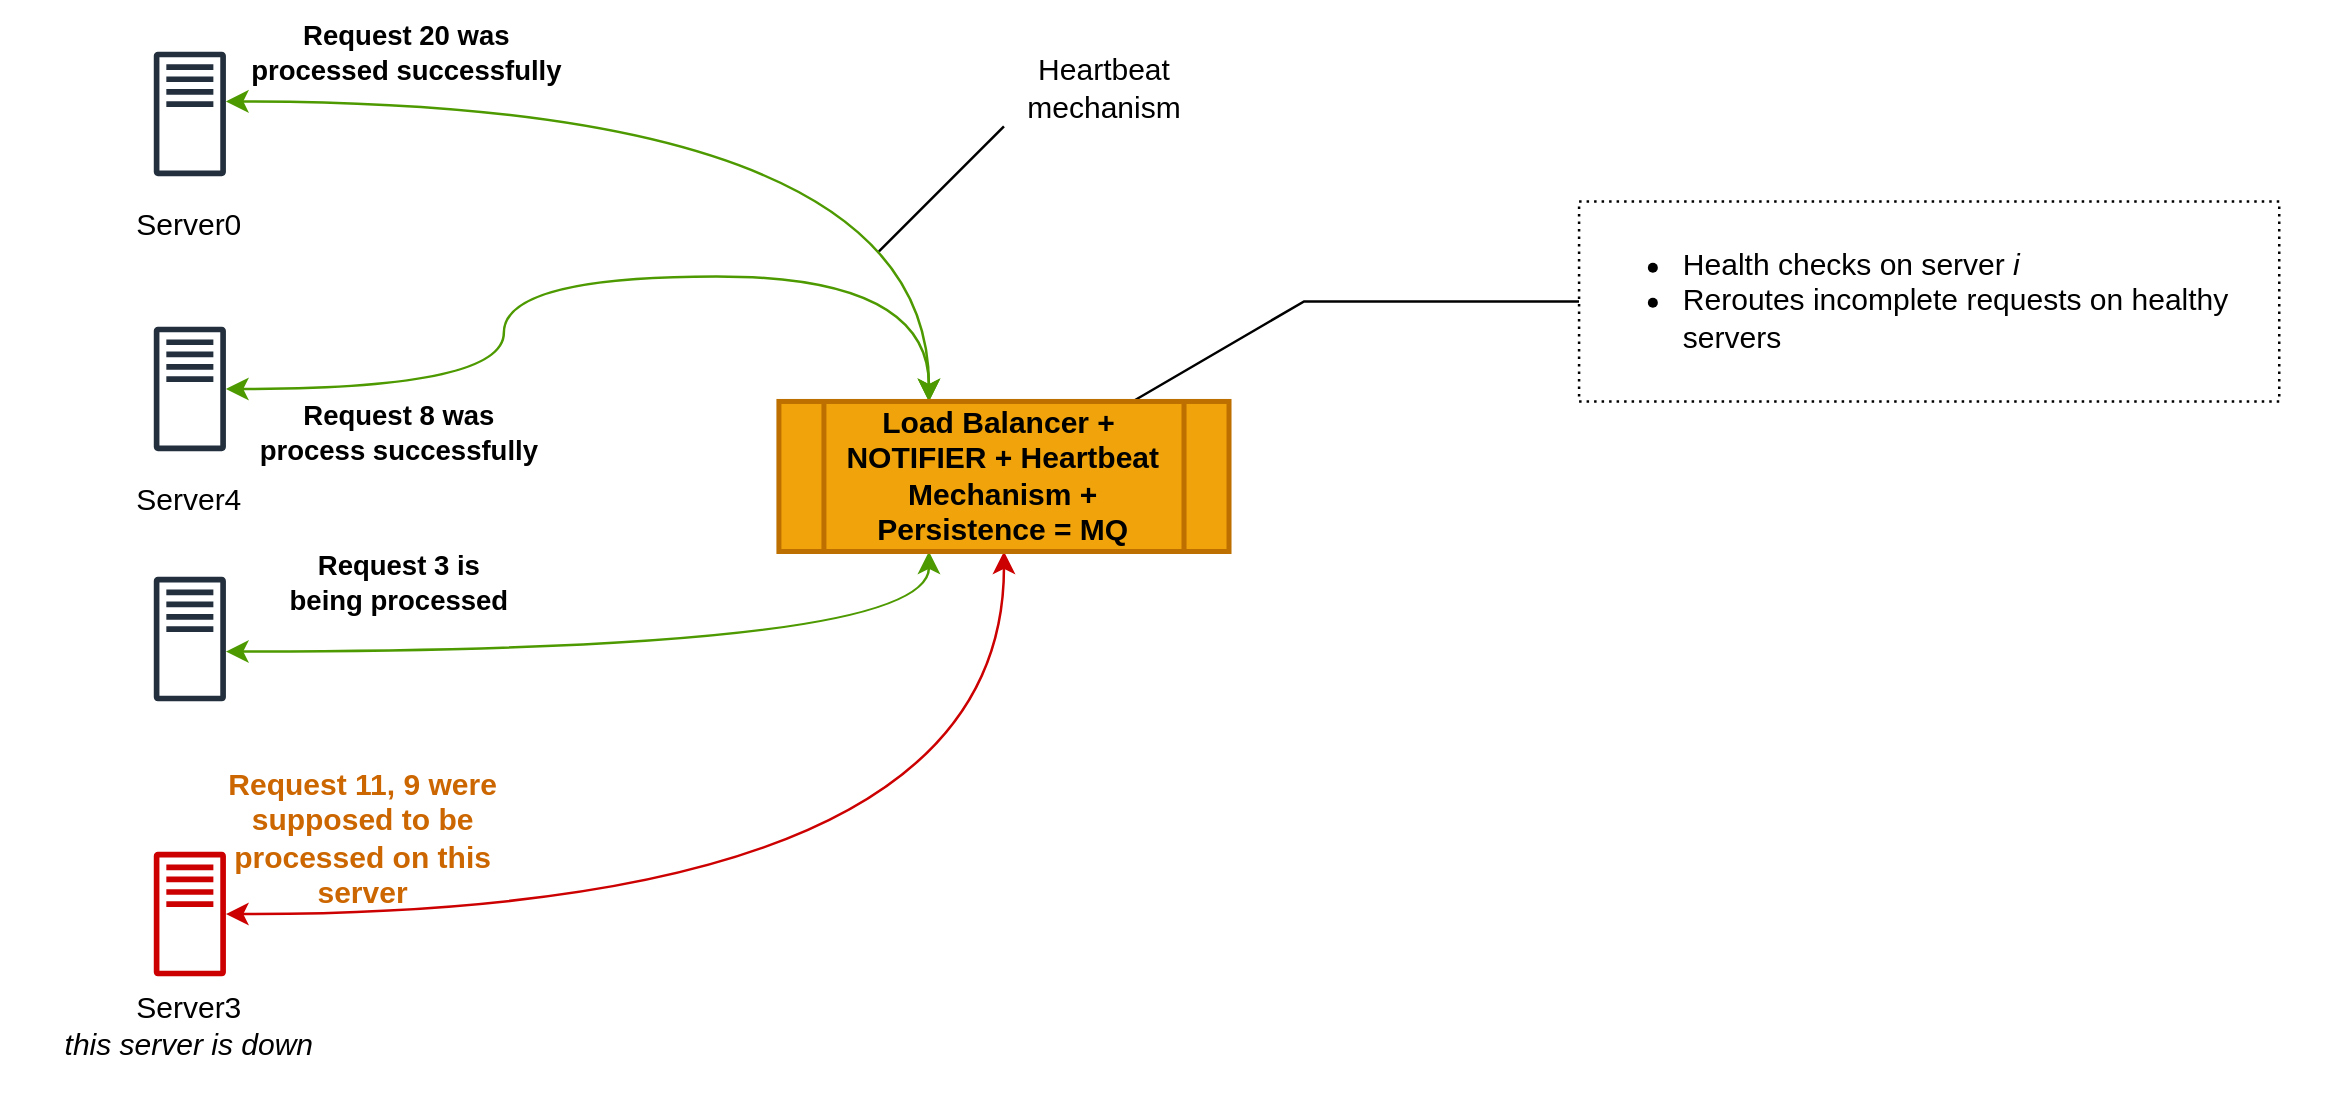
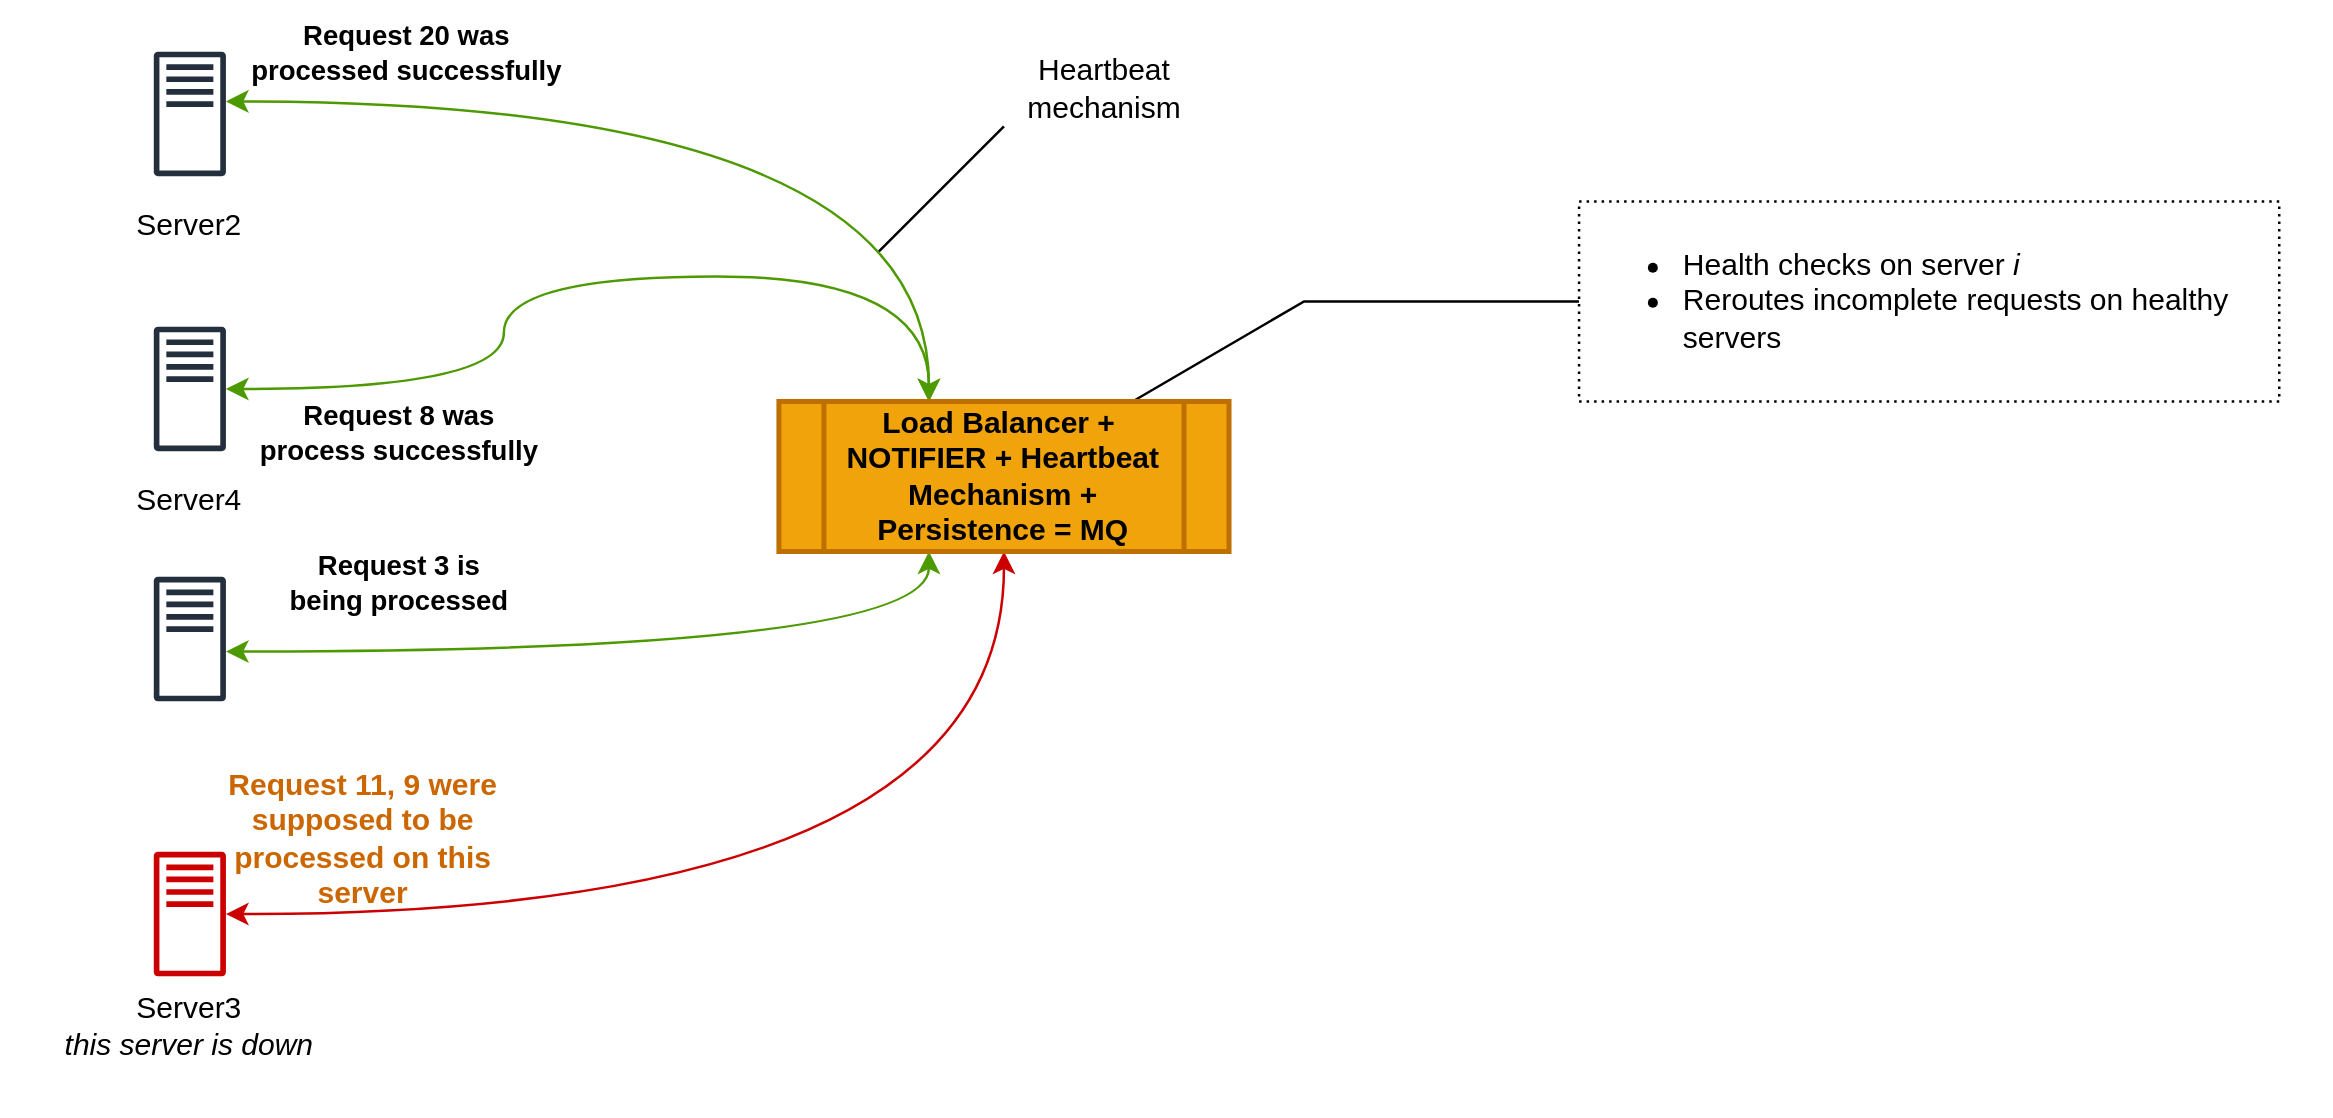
  <mxCell id="0" />
  <mxCell id="1" parent="0" />
  <mxCell id="2" value="" style="sketch=0;outlineConnect=0;fontColor=#232F3E;gradientColor=none;fillColor=#232F3D;strokeColor=none;dashed=0;verticalLabelPosition=bottom;verticalAlign=top;align=center;html=1;fontSize=12;fontStyle=0;aspect=fixed;pointerEvents=1;shape=mxgraph.aws4.traditional_server;" vertex="1" parent="1"><mxGeometry x="61" y="20" width="28.85" height="50" as="geometry" /></mxCell>
- <mxCell id="3" value="Server0" style="text;html=1;align=center;verticalAlign=middle;resizable=0;points=[];autosize=1;strokeColor=none;fillColor=none;" vertex="1" parent="1"><mxGeometry x="45.43" y="80" width="60" height="20" as="geometry" /></mxCell>
+ <mxCell id="3" value="Server2" style="text;html=1;align=center;verticalAlign=middle;resizable=0;points=[];autosize=1;strokeColor=none;fillColor=none;" vertex="1" parent="1"><mxGeometry x="45.43" y="80" width="60" height="20" as="geometry" /></mxCell>
  <mxCell id="4" value="" style="sketch=0;outlineConnect=0;fontColor=#232F3E;gradientColor=none;fillColor=#232F3D;strokeColor=none;dashed=0;verticalLabelPosition=bottom;verticalAlign=top;align=center;html=1;fontSize=12;fontStyle=0;aspect=fixed;pointerEvents=1;shape=mxgraph.aws4.traditional_server;" vertex="1" parent="1"><mxGeometry x="61" y="130" width="28.85" height="50" as="geometry" /></mxCell>
  <mxCell id="5" value="Server4" style="text;html=1;align=center;verticalAlign=middle;resizable=0;points=[];autosize=1;strokeColor=none;fillColor=none;" vertex="1" parent="1"><mxGeometry x="45.43" y="190" width="60" height="20" as="geometry" /></mxCell>
  <mxCell id="6" value="" style="sketch=0;outlineConnect=0;fontColor=#232F3E;gradientColor=none;fillColor=#232F3D;strokeColor=none;dashed=0;verticalLabelPosition=bottom;verticalAlign=top;align=center;html=1;fontSize=12;fontStyle=0;aspect=fixed;pointerEvents=1;shape=mxgraph.aws4.traditional_server;" vertex="1" parent="1"><mxGeometry x="61" y="230" width="28.85" height="50" as="geometry" /></mxCell>
  <mxCell id="7" value="" style="sketch=0;outlineConnect=0;fontColor=#232F3E;gradientColor=none;fillColor=#CC0000;strokeColor=none;dashed=0;verticalLabelPosition=bottom;verticalAlign=top;align=center;html=1;fontSize=12;fontStyle=0;aspect=fixed;pointerEvents=1;shape=mxgraph.aws4.traditional_server;" vertex="1" parent="1"><mxGeometry x="61" y="340" width="28.85" height="50" as="geometry" /></mxCell>
  <mxCell id="8" value="Server3&lt;br&gt;&lt;i&gt;this server is down&lt;/i&gt;" style="text;html=1;align=center;verticalAlign=middle;resizable=0;points=[];autosize=1;strokeColor=none;fillColor=none;" vertex="1" parent="1"><mxGeometry x="20.43" y="395" width="110" height="30" as="geometry" /></mxCell>
  <mxCell id="9" style="edgeStyle=orthogonalEdgeStyle;rounded=0;orthogonalLoop=1;jettySize=auto;html=1;curved=1;startArrow=classic;startFill=1;strokeColor=#4D9900;" edge="1" parent="1" source="15" target="2"><mxGeometry relative="1" as="geometry"><mxPoint x="261" y="190" as="targetPoint" /><Array as="points"><mxPoint x="371" y="40" /></Array></mxGeometry></mxCell>
  <mxCell id="10" value="Request 20 was &lt;br&gt;processed successfully" style="edgeLabel;html=1;align=center;verticalAlign=middle;resizable=0;points=[];fontStyle=1" vertex="1" connectable="0" parent="9"><mxGeometry x="0.626" y="1" relative="1" as="geometry"><mxPoint x="-4" y="-21" as="offset" /></mxGeometry></mxCell>
  <mxCell id="11" style="edgeStyle=orthogonalEdgeStyle;curved=1;rounded=0;orthogonalLoop=1;jettySize=auto;html=1;startArrow=classic;startFill=1;strokeColor=#4D9900;" edge="1" parent="1" source="15" target="4"><mxGeometry relative="1" as="geometry"><Array as="points"><mxPoint x="371" y="110" /><mxPoint x="201" y="110" /><mxPoint x="201" y="155" /></Array></mxGeometry></mxCell>
  <mxCell id="12" style="edgeStyle=orthogonalEdgeStyle;curved=1;rounded=0;orthogonalLoop=1;jettySize=auto;html=1;startArrow=classic;startFill=1;strokeColor=#4D9900;" edge="1" parent="1" source="15" target="6"><mxGeometry relative="1" as="geometry"><Array as="points"><mxPoint x="371" y="260" /></Array></mxGeometry></mxCell>
  <mxCell id="13" style="edgeStyle=orthogonalEdgeStyle;curved=1;rounded=0;orthogonalLoop=1;jettySize=auto;html=1;startArrow=classic;startFill=1;strokeColor=#CC0000;" edge="1" parent="1" source="15" target="7"><mxGeometry relative="1" as="geometry"><Array as="points"><mxPoint x="401" y="365" /></Array></mxGeometry></mxCell>
  <mxCell id="14" value="" style="rounded=0;orthogonalLoop=1;jettySize=auto;html=1;endArrow=none;endFill=0;" edge="1" parent="1" source="15" target="16"><mxGeometry relative="1" as="geometry"><Array as="points"><mxPoint x="521" y="120" /></Array></mxGeometry></mxCell>
  <mxCell id="15" value="&lt;b&gt;Load Balancer +&amp;nbsp;&lt;br&gt;NOTIFIER + Heartbeat Mechanism + Persistence = MQ&lt;/b&gt;" style="shape=process;whiteSpace=wrap;html=1;backgroundOutline=1;fillColor=#f0a30a;strokeColor=#BD7000;fontColor=#000000;strokeWidth=2;" vertex="1" parent="1"><mxGeometry x="311" y="160" width="180" height="60" as="geometry" /></mxCell>
  <mxCell id="16" value="&lt;ul&gt;&lt;li&gt;Health checks on server &lt;i&gt;i&amp;nbsp;&lt;/i&gt;&lt;/li&gt;&lt;li&gt;Reroutes incomplete requests on healthy servers&lt;/li&gt;&lt;/ul&gt;" style="whiteSpace=wrap;html=1;strokeWidth=1;dashed=1;dashPattern=1 2;align=left;horizontal=1;verticalAlign=top;" vertex="1" parent="1"><mxGeometry x="631" y="80" width="280" height="80" as="geometry" /></mxCell>
  <mxCell id="17" value="&lt;font&gt;Request 8 was &lt;br&gt;process successfully&lt;/font&gt;" style="edgeLabel;html=1;align=center;verticalAlign=middle;resizable=0;points=[];fontStyle=1;fontColor=#000000;" vertex="1" connectable="0" parent="1"><mxGeometry x="141.003" y="170" as="geometry"><mxPoint x="17" y="2" as="offset" /></mxGeometry></mxCell>
  <mxCell id="18" value="" style="endArrow=none;html=1;rounded=0;fontColor=#CC0000;strokeColor=#000000;" edge="1" parent="1"><mxGeometry width="50" height="50" relative="1" as="geometry"><mxPoint x="351" y="100" as="sourcePoint" /><mxPoint x="401" y="50" as="targetPoint" /></mxGeometry></mxCell>
  <mxCell id="19" value="&lt;font color=&quot;#000000&quot;&gt;Heartbeat &lt;br&gt;mechanism&lt;/font&gt;" style="text;html=1;align=center;verticalAlign=middle;resizable=0;points=[];autosize=1;strokeColor=none;fillColor=none;fontColor=#CC0000;" vertex="1" parent="1"><mxGeometry x="401" y="20" width="80" height="30" as="geometry" /></mxCell>
  <mxCell id="20" value="Request 11, 9 were supposed to be processed on this server" style="text;html=1;strokeColor=none;fillColor=none;align=center;verticalAlign=middle;whiteSpace=wrap;rounded=0;dashed=1;dashPattern=1 2;fontColor=#CC6600;fontStyle=1" vertex="1" parent="1"><mxGeometry x="89.85" y="320" width="110" height="30" as="geometry" /></mxCell>
  <mxCell id="21" value="&lt;font&gt;Request 3 is &lt;br&gt;being processed&lt;/font&gt;" style="edgeLabel;html=1;align=center;verticalAlign=middle;resizable=0;points=[];fontStyle=1;fontColor=#000000;" vertex="1" connectable="0" parent="1"><mxGeometry x="141.003" y="230" as="geometry"><mxPoint x="17" y="2" as="offset" /></mxGeometry></mxCell>
